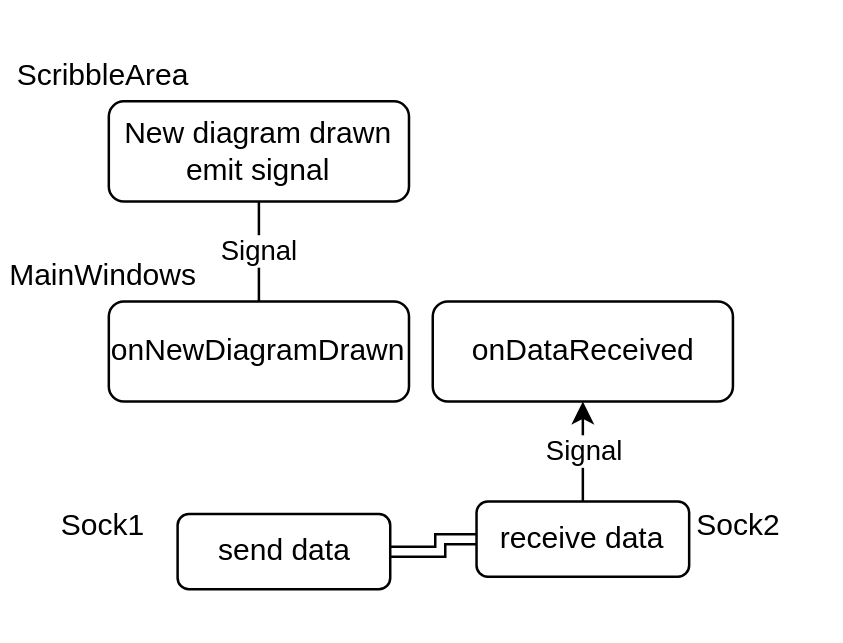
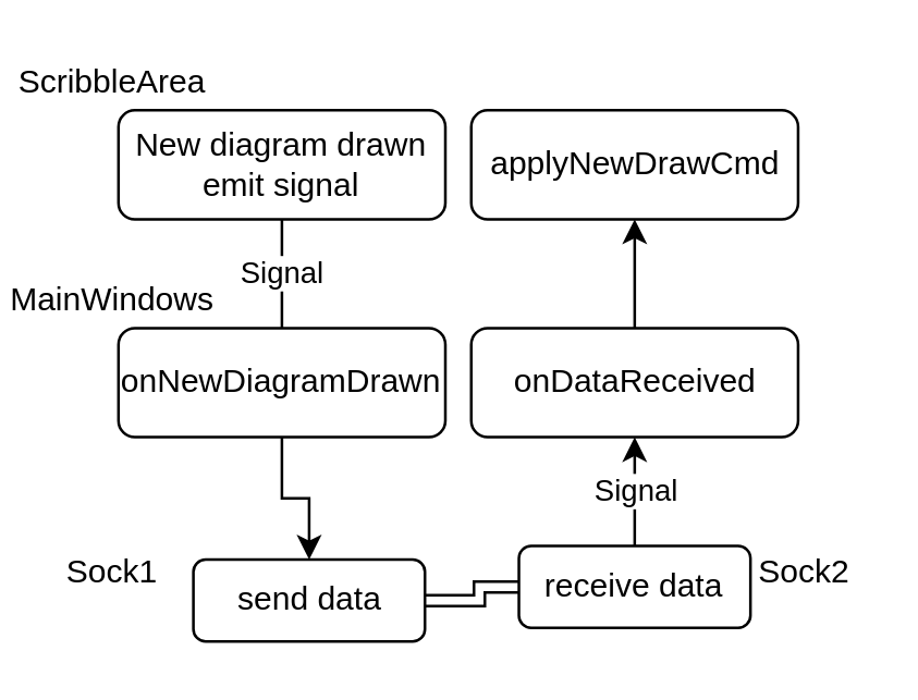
  <mxCell id="0" />
  <mxCell id="1" parent="0" />
  <mxCell id="2" value="Signal" style="edgeStyle=orthogonalEdgeStyle;rounded=0;orthogonalLoop=1;jettySize=auto;html=1;endArrow=none;" edge="1" parent="1" source="3" target="8"><mxGeometry relative="1" as="geometry" /></mxCell>
  <mxCell id="3" value="&lt;div&gt;New diagram drawn&lt;/div&gt;&lt;div&gt;emit signal&lt;br&gt;&lt;/div&gt;" style="rounded=1;whiteSpace=wrap;html=1;fontSize=12;glass=0;strokeWidth=1;shadow=0;" parent="1" vertex="1"><mxGeometry x="43" y="40" width="120" height="40" as="geometry" /></mxCell>
+ <mxCell id="4" value="" style="edgeStyle=orthogonalEdgeStyle;rounded=0;orthogonalLoop=1;jettySize=auto;html=1;strokeColor=#000000;" edge="1" parent="1" source="5" target="6"><mxGeometry relative="1" as="geometry" /></mxCell>
  <mxCell id="5" value="onDataReceived" style="rounded=1;whiteSpace=wrap;html=1;fontSize=12;glass=0;strokeWidth=1;shadow=0;" vertex="1" parent="1"><mxGeometry x="172.5" y="120" width="120" height="40" as="geometry" /></mxCell>
+ <mxCell id="6" value="applyNewDrawCmd" style="rounded=1;whiteSpace=wrap;html=1;fontSize=12;glass=0;strokeWidth=1;shadow=0;" vertex="1" parent="1"><mxGeometry x="172.5" y="40" width="120" height="40" as="geometry" /></mxCell>
+ <mxCell id="7" value="" style="edgeStyle=orthogonalEdgeStyle;rounded=0;orthogonalLoop=1;jettySize=auto;html=1;" edge="1" parent="1" source="8" target="9"><mxGeometry relative="1" as="geometry" /></mxCell>
  <mxCell id="8" value="onNewDiagramDrawn" style="rounded=1;whiteSpace=wrap;html=1;fontSize=12;glass=0;strokeWidth=1;shadow=0;" vertex="1" parent="1"><mxGeometry x="43" y="120" width="120" height="40" as="geometry" /></mxCell>
  <mxCell id="9" value="send data" style="rounded=1;whiteSpace=wrap;html=1;fontSize=12;glass=0;strokeWidth=1;shadow=0;fillColor=none;" vertex="1" parent="1"><mxGeometry x="70.5" y="205" width="85" height="30" as="geometry" /></mxCell>
  <mxCell id="10" value="Signal" style="edgeStyle=orthogonalEdgeStyle;rounded=0;orthogonalLoop=1;jettySize=auto;html=1;exitX=0.5;exitY=0;exitDx=0;exitDy=0;entryX=0.5;entryY=1;entryDx=0;entryDy=0;strokeColor=#000000;" edge="1" parent="1" source="11" target="5"><mxGeometry relative="1" as="geometry" /></mxCell>
  <mxCell id="11" value="receive data" style="rounded=1;whiteSpace=wrap;html=1;fontSize=12;glass=0;strokeWidth=1;shadow=0;fillColor=none;" vertex="1" parent="1"><mxGeometry x="190" y="200" width="85" height="30" as="geometry" /></mxCell>
  <mxCell id="12" value="" style="edgeStyle=orthogonalEdgeStyle;shape=link;rounded=0;orthogonalLoop=1;jettySize=auto;html=1;" edge="1" parent="1" source="9" target="11"><mxGeometry relative="1" as="geometry" /></mxCell>
  <mxCell id="13" value="Sock1" style="text;html=1;strokeColor=none;fillColor=none;align=center;verticalAlign=middle;whiteSpace=wrap;rounded=0;" vertex="1" parent="1"><mxGeometry x="20.5" y="200" width="40" height="20" as="geometry" /></mxCell>
  <mxCell id="14" value="Sock2" style="text;html=1;strokeColor=none;fillColor=none;align=center;verticalAlign=middle;whiteSpace=wrap;rounded=0;" vertex="1" parent="1"><mxGeometry x="275" y="200" width="40" height="20" as="geometry" /></mxCell>
  <mxCell id="15" value="MainWindows" style="text;html=1;strokeColor=none;fillColor=none;align=center;verticalAlign=middle;whiteSpace=wrap;rounded=0;" vertex="1" parent="1"><mxGeometry x="20.5" y="100" width="40" height="20" as="geometry" /></mxCell>
  <mxCell id="16" value="ScribbleArea" style="text;html=1;strokeColor=none;fillColor=none;align=center;verticalAlign=middle;whiteSpace=wrap;rounded=0;" vertex="1" parent="1"><mxGeometry x="20.5" y="20" width="40" height="20" as="geometry" /></mxCell>
